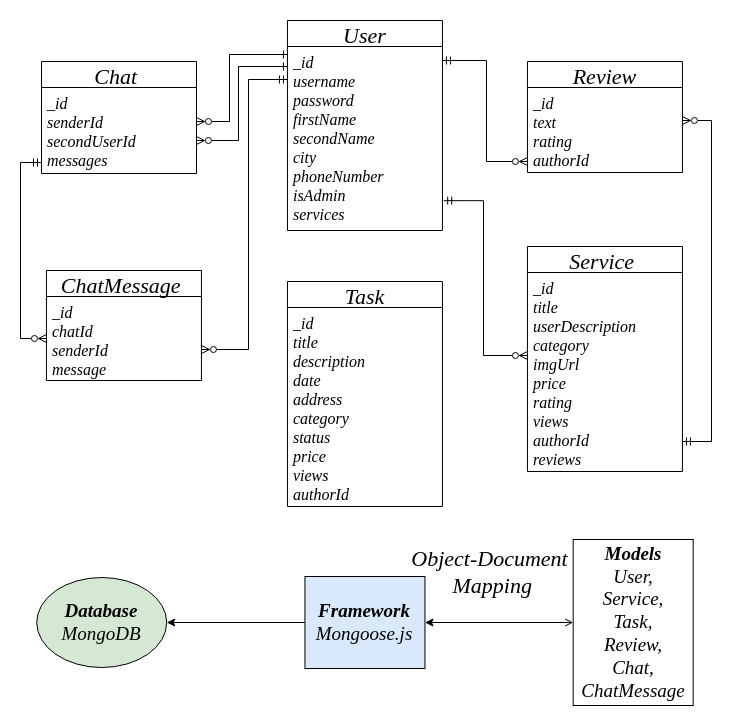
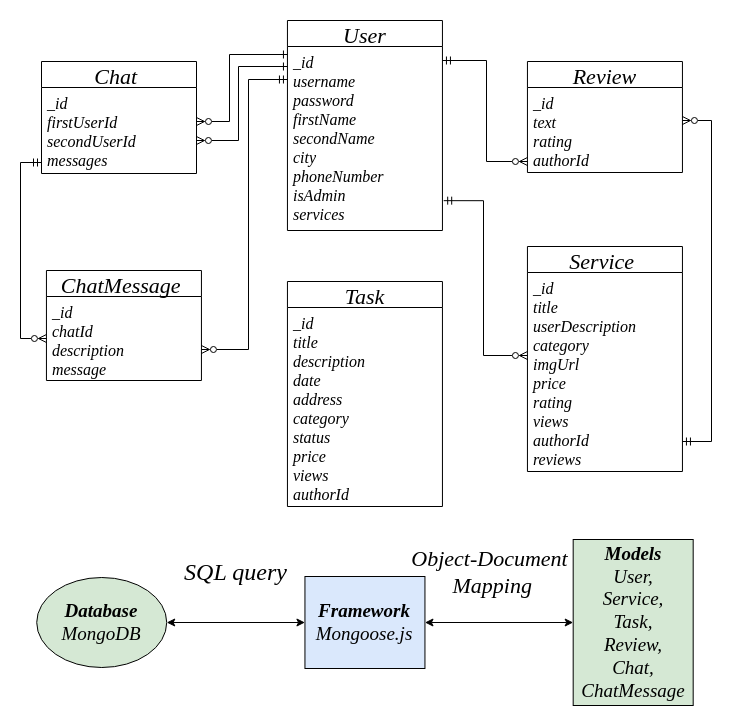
  <mxCell id="0" />
  <mxCell id="1" parent="0" />
  <mxCell id="2" value="User" style="swimlane;fontStyle=2;align=center;verticalAlign=middle;childLayout=stackLayout;horizontal=1;startSize=26;horizontalStack=0;resizeParent=1;resizeLast=0;collapsible=1;marginBottom=0;rounded=0;shadow=0;strokeWidth=1;fontFamily=GOST type A Regular;fontSource=https%3A%2F%2Fwebfonts.pro%2Flight-fonts%2F123-gost_type_a.html;fontSize=22;" parent="1" vertex="1"><mxGeometry x="286.95" y="20" width="155" height="210" as="geometry"><mxRectangle x="441" y="147" width="160" height="26" as="alternateBounds" /></mxGeometry></mxCell>
  <mxCell id="3" value="_id&#10;username&#10;password&#10;firstName&#10;secondName&#10;city&#10;phoneNumber&#10;isAdmin&#10;services&#10;tasks" style="text;align=left;verticalAlign=top;spacingLeft=4;spacingRight=4;overflow=hidden;rotatable=0;points=[[0,0.5],[1,0.5]];portConstraint=eastwest;fontColor=default;labelBackgroundColor=#FFFFFF;fontFamily=GOST type A Regular;fontSource=https%3A%2F%2Fwebfonts.pro%2Flight-fonts%2F123-gost_type_a.html;fontSize=16;fontStyle=2" parent="2" vertex="1"><mxGeometry y="26" width="155" height="174" as="geometry" /></mxCell>
  <mxCell id="4" value="ChatMessage " style="swimlane;fontStyle=2;align=center;verticalAlign=middle;childLayout=stackLayout;horizontal=1;startSize=26;horizontalStack=0;resizeParent=1;resizeLast=0;collapsible=1;marginBottom=0;rounded=0;shadow=0;strokeWidth=1;fontFamily=GOST type A Regular;fontSource=https%3A%2F%2Fwebfonts.pro%2Flight-fonts%2F123-gost_type_a.html;fontSize=22;" parent="1" vertex="1"><mxGeometry x="45.95" y="270" width="155" height="110" as="geometry"><mxRectangle x="130" y="380" width="160" height="26" as="alternateBounds" /></mxGeometry></mxCell>
- <mxCell id="5" value="_id&#10;chatId&#10;senderId&#10;message" style="text;align=left;verticalAlign=top;spacingLeft=4;spacingRight=4;overflow=hidden;rotatable=0;points=[[0,0.5],[1,0.5]];portConstraint=eastwest;fontFamily=GOST type A Regular;fontSource=https%3A%2F%2Fwebfonts.pro%2Flight-fonts%2F123-gost_type_a.html;fontSize=16;fontStyle=2" parent="4" vertex="1"><mxGeometry y="26" width="155" height="83" as="geometry" /></mxCell>
+ <mxCell id="5" value="_id&#10;chatId&#10;description&#10;message" style="text;align=left;verticalAlign=top;spacingLeft=4;spacingRight=4;overflow=hidden;rotatable=0;points=[[0,0.5],[1,0.5]];portConstraint=eastwest;fontFamily=GOST type A Regular;fontSource=https%3A%2F%2Fwebfonts.pro%2Flight-fonts%2F123-gost_type_a.html;fontSize=16;fontStyle=2" parent="4" vertex="1"><mxGeometry y="26" width="155" height="83" as="geometry" /></mxCell>
  <mxCell id="6" value="Review" style="swimlane;fontStyle=2;align=center;verticalAlign=middle;childLayout=stackLayout;horizontal=1;startSize=26;horizontalStack=0;resizeParent=1;resizeLast=0;collapsible=1;marginBottom=0;rounded=0;shadow=0;strokeWidth=1;fontFamily=GOST type A Regular;fontSource=https%3A%2F%2Fwebfonts.pro%2Flight-fonts%2F123-gost_type_a.html;fontSize=22;" parent="1" vertex="1"><mxGeometry x="526.95" y="61" width="155" height="111" as="geometry"><mxRectangle x="340" y="380" width="170" height="26" as="alternateBounds" /></mxGeometry></mxCell>
  <mxCell id="7" value="_id&#10;text&#10;rating&#10;authorId" style="text;align=left;verticalAlign=top;spacingLeft=4;spacingRight=4;overflow=hidden;rotatable=0;points=[[0,0.5],[1,0.5]];portConstraint=eastwest;fontFamily=GOST type A Regular;fontSource=https%3A%2F%2Fwebfonts.pro%2Flight-fonts%2F123-gost_type_a.html;fontSize=16;fontStyle=2" parent="6" vertex="1"><mxGeometry y="26" width="155" height="85" as="geometry" /></mxCell>
  <mxCell id="8" value="Service " style="swimlane;fontStyle=2;align=center;verticalAlign=middle;childLayout=stackLayout;horizontal=1;startSize=26;horizontalStack=0;resizeParent=1;resizeLast=0;collapsible=1;marginBottom=0;rounded=0;shadow=0;strokeWidth=1;fontFamily=GOST type A Regular;fontSource=https%3A%2F%2Fwebfonts.pro%2Flight-fonts%2F123-gost_type_a.html;fontSize=22;" parent="1" vertex="1"><mxGeometry x="526.95" y="246" width="155" height="225" as="geometry"><mxRectangle x="550" y="140" width="160" height="26" as="alternateBounds" /></mxGeometry></mxCell>
  <mxCell id="9" value="_id&#10;title&#10;userDescription&#10;category&#10;imgUrl&#10;price&#10;rating&#10;views&#10;authorId&#10;reviews" style="text;align=left;verticalAlign=top;spacingLeft=4;spacingRight=4;overflow=hidden;rotatable=0;points=[[0,0.5],[1,0.5]];portConstraint=eastwest;fontFamily=GOST type A Regular;fontSource=https%3A%2F%2Fwebfonts.pro%2Flight-fonts%2F123-gost_type_a.html;fontSize=16;fontStyle=2" parent="8" vertex="1"><mxGeometry y="26" width="155" height="199" as="geometry" /></mxCell>
  <mxCell id="10" value="Chat " style="swimlane;fontStyle=2;align=center;verticalAlign=middle;childLayout=stackLayout;horizontal=1;startSize=26;horizontalStack=0;resizeParent=1;resizeLast=0;collapsible=1;marginBottom=0;rounded=0;shadow=0;strokeWidth=1;fontFamily=GOST type A Regular;fontSource=https%3A%2F%2Fwebfonts.pro%2Flight-fonts%2F123-gost_type_a.html;fontSize=22;" parent="1" vertex="1"><mxGeometry x="41" y="61" width="155" height="112" as="geometry"><mxRectangle x="130" y="380" width="160" height="26" as="alternateBounds" /></mxGeometry></mxCell>
- <mxCell id="11" value="_id&#10;senderId&#10;secondUserId&#10;messages" style="text;align=left;verticalAlign=top;spacingLeft=4;spacingRight=4;overflow=hidden;rotatable=0;points=[[0,0.5],[1,0.5]];portConstraint=eastwest;fontFamily=GOST type A Regular;fontSource=https%3A%2F%2Fwebfonts.pro%2Flight-fonts%2F123-gost_type_a.html;fontSize=16;fontStyle=2" parent="10" vertex="1"><mxGeometry y="26" width="155" height="86" as="geometry" /></mxCell>
+ <mxCell id="11" value="_id&#10;firstUserId&#10;secondUserId&#10;messages" style="text;align=left;verticalAlign=top;spacingLeft=4;spacingRight=4;overflow=hidden;rotatable=0;points=[[0,0.5],[1,0.5]];portConstraint=eastwest;fontFamily=GOST type A Regular;fontSource=https%3A%2F%2Fwebfonts.pro%2Flight-fonts%2F123-gost_type_a.html;fontSize=16;fontStyle=2" parent="10" vertex="1"><mxGeometry y="26" width="155" height="86" as="geometry" /></mxCell>
  <mxCell id="12" style="edgeStyle=orthogonalEdgeStyle;rounded=0;orthogonalLoop=1;jettySize=auto;html=1;fontColor=default;fontFamily=GOST type A Regular;fontSource=https%3A%2F%2Fwebfonts.pro%2Flight-fonts%2F123-gost_type_a.html;startArrow=ERmandOne;startFill=0;endArrow=ERzeroToMany;endFill=0;fontSize=16;fontStyle=2" parent="1" source="11" target="5" edge="1"><mxGeometry relative="1" as="geometry"><Array as="points"><mxPoint x="20" y="162" /><mxPoint x="20" y="338" /></Array></mxGeometry></mxCell>
  <mxCell id="13" style="edgeStyle=orthogonalEdgeStyle;rounded=0;orthogonalLoop=1;jettySize=auto;html=1;fontColor=default;fontFamily=GOST type A Regular;fontSource=https%3A%2F%2Fwebfonts.pro%2Flight-fonts%2F123-gost_type_a.html;fontSize=16;startArrow=ERmandOne;startFill=0;endArrow=ERzeroToMany;endFill=0;exitX=1.008;exitY=0.886;exitDx=0;exitDy=0;exitPerimeter=0;fontStyle=2" parent="1" source="3" target="9" edge="1"><mxGeometry relative="1" as="geometry"><Array as="points"><mxPoint x="483" y="200" /><mxPoint x="483" y="355" /></Array><mxPoint x="456.95" y="197" as="sourcePoint" /></mxGeometry></mxCell>
  <mxCell id="14" value="" style="edgeStyle=orthogonalEdgeStyle;fontSize=16;html=1;endArrow=ERone;startArrow=ERzeroToMany;rounded=0;fontFamily=GOST type A Regular;fontSource=https%3A%2F%2Fwebfonts.pro%2Flight-fonts%2F123-gost_type_a.html;startFill=0;fontStyle=2;endFill=0;" parent="1" source="11" target="3" edge="1"><mxGeometry width="100" height="100" relative="1" as="geometry"><mxPoint x="368.95" y="287" as="sourcePoint" /><mxPoint x="468.95" y="187" as="targetPoint" /><Array as="points"><mxPoint x="229" y="121" /><mxPoint x="229" y="54" /></Array></mxGeometry></mxCell>
  <mxCell id="15" value="Task" style="swimlane;fontStyle=2;align=center;verticalAlign=middle;childLayout=stackLayout;horizontal=1;startSize=26;horizontalStack=0;resizeParent=1;resizeLast=0;collapsible=1;marginBottom=0;rounded=0;shadow=0;strokeWidth=1;fontFamily=GOST type A Regular;fontSource=https%3A%2F%2Fwebfonts.pro%2Flight-fonts%2F123-gost_type_a.html;fontSize=22;" parent="1" vertex="1"><mxGeometry x="286.95" y="281" width="155" height="225" as="geometry"><mxRectangle x="550" y="140" width="160" height="26" as="alternateBounds" /></mxGeometry></mxCell>
  <mxCell id="16" value="_id&#10;title&#10;description&#10;date&#10;address&#10;category&#10;status&#10;price&#10;views&#10;authorId" style="text;align=left;verticalAlign=top;spacingLeft=4;spacingRight=4;overflow=hidden;rotatable=0;points=[[0,0.5],[1,0.5]];portConstraint=eastwest;fontFamily=GOST type A Regular;fontSource=https%3A%2F%2Fwebfonts.pro%2Flight-fonts%2F123-gost_type_a.html;fontSize=16;fontStyle=2" parent="15" vertex="1"><mxGeometry y="26" width="155" height="199" as="geometry" /></mxCell>
  <mxCell id="17" style="edgeStyle=orthogonalEdgeStyle;rounded=0;orthogonalLoop=1;jettySize=auto;html=1;fontColor=default;fontFamily=GOST type A Regular;fontSource=https%3A%2F%2Fwebfonts.pro%2Flight-fonts%2F123-gost_type_a.html;fontSize=16;startArrow=ERmandOne;startFill=0;endArrow=ERzeroToMany;endFill=0;fontStyle=2" parent="1" source="9" target="6" edge="1"><mxGeometry relative="1" as="geometry"><Array as="points"><mxPoint x="711" y="441" /><mxPoint x="711" y="120" /></Array><mxPoint x="445.95" y="210" as="sourcePoint" /><mxPoint x="536.95" y="369" as="targetPoint" /></mxGeometry></mxCell>
- <mxCell id="18" style="edgeStyle=orthogonalEdgeStyle;rounded=0;orthogonalLoop=1;jettySize=auto;html=1;fontFamily=GOST type A Regular;fontSource=https%3A%2F%2Fwebfonts.pro%2Flight-fonts%2F123-gost_type_a.html;fontSize=19;startArrow=classic;startFill=1;endArrow=none;endFill=1;" parent="1" source="19" target="22" edge="1"><mxGeometry relative="1" as="geometry"><Array as="points" /></mxGeometry></mxCell>
+ <mxCell id="18" style="edgeStyle=orthogonalEdgeStyle;rounded=0;orthogonalLoop=1;jettySize=auto;html=1;fontFamily=GOST type A Regular;fontSource=https%3A%2F%2Fwebfonts.pro%2Flight-fonts%2F123-gost_type_a.html;fontSize=19;startArrow=classic;startFill=1;endArrow=classic;endFill=1;" parent="1" source="19" target="22" edge="1"><mxGeometry relative="1" as="geometry"><Array as="points" /></mxGeometry></mxCell>
  <mxCell id="19" value="&lt;span style=&quot;font-size: 19px;&quot;&gt;&lt;b style=&quot;font-size: 19px;&quot;&gt;Database&lt;/b&gt;&lt;br style=&quot;font-size: 19px;&quot;&gt;MongoDB&lt;br style=&quot;font-size: 19px;&quot;&gt;&lt;/span&gt;" style="ellipse;whiteSpace=wrap;html=1;fontSize=19;fontFamily=GOST type A Regular;fontSource=https%3A%2F%2Fwebfonts.pro%2Flight-fonts%2F123-gost_type_a.html;fontStyle=2;fillColor=#d5e8d4;" parent="1" vertex="1"><mxGeometry x="36.23" y="577" width="130" height="90" as="geometry" /></mxCell>
- <mxCell id="20" value="&lt;font style=&quot;font-size: 19px;&quot;&gt;&lt;span style=&quot;font-size: 19px;&quot;&gt;&lt;b style=&quot;font-size: 19px;&quot;&gt;Models&lt;/b&gt;&lt;/span&gt;&lt;/font&gt;&lt;br style=&quot;font-size: 19px;&quot;&gt;&lt;font style=&quot;font-size: 19px;&quot;&gt;&lt;span style=&quot;font-size: 19px;&quot;&gt;User,&lt;br style=&quot;font-size: 19px;&quot;&gt;Service,&lt;br style=&quot;font-size: 19px;&quot;&gt;Task,&lt;br style=&quot;font-size: 19px;&quot;&gt;Review,&lt;br style=&quot;font-size: 19px;&quot;&gt;Chat,&lt;br style=&quot;font-size: 19px;&quot;&gt;ChatMessage&lt;br style=&quot;font-size: 19px;&quot;&gt;&lt;/span&gt;&lt;/font&gt;" style="rounded=0;whiteSpace=wrap;html=1;fontFamily=GOST type A Regular;fontSource=https%3A%2F%2Fwebfonts.pro%2Flight-fonts%2F123-gost_type_a.html;fontStyle=2;fontSize=19;" parent="1" vertex="1"><mxGeometry x="572.68" y="539" width="120" height="166" as="geometry" /></mxCell>
- <mxCell id="21" style="edgeStyle=orthogonalEdgeStyle;rounded=0;orthogonalLoop=1;jettySize=auto;html=1;exitX=1;exitY=0.5;exitDx=0;exitDy=0;entryX=0;entryY=0.5;entryDx=0;entryDy=0;fontFamily=GOST type A Regular;fontSource=https%3A%2F%2Fwebfonts.pro%2Flight-fonts%2F123-gost_type_a.html;fontSize=19;startArrow=classic;startFill=1;endArrow=open;endFill=1;" parent="1" source="22" target="20" edge="1"><mxGeometry relative="1" as="geometry" /></mxCell>
+ <mxCell id="20" value="&lt;font style=&quot;font-size: 19px;&quot;&gt;&lt;span style=&quot;font-size: 19px;&quot;&gt;&lt;b style=&quot;font-size: 19px;&quot;&gt;Models&lt;/b&gt;&lt;/span&gt;&lt;/font&gt;&lt;br style=&quot;font-size: 19px;&quot;&gt;&lt;font style=&quot;font-size: 19px;&quot;&gt;&lt;span style=&quot;font-size: 19px;&quot;&gt;User,&lt;br style=&quot;font-size: 19px;&quot;&gt;Service,&lt;br style=&quot;font-size: 19px;&quot;&gt;Task,&lt;br style=&quot;font-size: 19px;&quot;&gt;Review,&lt;br style=&quot;font-size: 19px;&quot;&gt;Chat,&lt;br style=&quot;font-size: 19px;&quot;&gt;ChatMessage&lt;br style=&quot;font-size: 19px;&quot;&gt;&lt;/span&gt;&lt;/font&gt;" style="rounded=0;whiteSpace=wrap;html=1;fontFamily=GOST type A Regular;fontSource=https%3A%2F%2Fwebfonts.pro%2Flight-fonts%2F123-gost_type_a.html;fontStyle=2;fontSize=19;fillColor=#d5e8d4;" parent="1" vertex="1"><mxGeometry x="572.68" y="539" width="120" height="166" as="geometry" /></mxCell>
+ <mxCell id="21" style="edgeStyle=orthogonalEdgeStyle;rounded=0;orthogonalLoop=1;jettySize=auto;html=1;exitX=1;exitY=0.5;exitDx=0;exitDy=0;entryX=0;entryY=0.5;entryDx=0;entryDy=0;fontFamily=GOST type A Regular;fontSource=https%3A%2F%2Fwebfonts.pro%2Flight-fonts%2F123-gost_type_a.html;fontSize=19;startArrow=classic;startFill=1;endArrow=classic;endFill=1;" parent="1" source="22" target="20" edge="1"><mxGeometry relative="1" as="geometry" /></mxCell>
  <mxCell id="22" value="&lt;font style=&quot;font-size: 19px;&quot;&gt;&lt;span style=&quot;font-size: 19px;&quot;&gt;&lt;b style=&quot;font-size: 19px;&quot;&gt;Framework &lt;/b&gt;Mongoose.js&lt;br style=&quot;font-size: 19px;&quot;&gt;&lt;/span&gt;&lt;/font&gt;" style="rounded=0;whiteSpace=wrap;html=1;fontFamily=GOST type A Regular;fontSource=https%3A%2F%2Fwebfonts.pro%2Flight-fonts%2F123-gost_type_a.html;fontStyle=2;fontSize=19;fillColor=#dae8fc;" parent="1" vertex="1"><mxGeometry x="304.45" y="576" width="120" height="92" as="geometry" /></mxCell>
  <mxCell id="23" value="Object-Document&lt;br style=&quot;font-size: 22px;&quot;&gt;&amp;nbsp;Mapping" style="text;html=1;align=center;verticalAlign=middle;resizable=0;points=[];autosize=1;strokeColor=none;fillColor=none;fontSize=22;fontFamily=GOST type A Regular;fontSource=https%3A%2F%2Fwebfonts.pro%2Flight-fonts%2F123-gost_type_a.html;fontStyle=2" parent="1" vertex="1"><mxGeometry x="402" y="539" width="174" height="65" as="geometry" /></mxCell>
+ <mxCell id="24" value="&lt;font style=&quot;font-size: 24px;&quot;&gt;&amp;nbsp;SQL query&lt;/font&gt;" style="text;html=1;align=center;verticalAlign=middle;resizable=0;points=[];autosize=1;strokeColor=none;fillColor=none;fontSize=24;fontFamily=GOST type A Regular;fontSource=https%3A%2F%2Fwebfonts.pro%2Flight-fonts%2F123-gost_type_a.html;fontStyle=2" parent="1" vertex="1"><mxGeometry x="168" y="551" width="127" height="41" as="geometry" /></mxCell>
  <mxCell id="25" style="edgeStyle=orthogonalEdgeStyle;rounded=0;orthogonalLoop=1;jettySize=auto;html=1;fontColor=default;fontFamily=GOST type A Regular;fontSource=https%3A%2F%2Fwebfonts.pro%2Flight-fonts%2F123-gost_type_a.html;fontSize=16;startArrow=ERzeroToMany;startFill=0;endArrow=ERmandOne;endFill=0;fontStyle=2" parent="1" source="7" target="3" edge="1"><mxGeometry relative="1" as="geometry"><Array as="points"><mxPoint x="486" y="161" /><mxPoint x="486" y="60" /></Array><mxPoint x="453" y="210" as="sourcePoint" /><mxPoint x="537" y="362" as="targetPoint" /></mxGeometry></mxCell>
  <mxCell id="26" style="edgeStyle=orthogonalEdgeStyle;rounded=0;orthogonalLoop=1;jettySize=auto;html=1;fontColor=default;fontFamily=GOST type A Regular;fontSource=https%3A%2F%2Fwebfonts.pro%2Flight-fonts%2F123-gost_type_a.html;startArrow=ERzeroToMany;startFill=0;endArrow=ERmandOne;endFill=0;fontSize=16;fontStyle=2" parent="1" source="5" target="3" edge="1"><mxGeometry relative="1" as="geometry"><Array as="points"><mxPoint x="248" y="349" /><mxPoint x="248" y="79" /></Array><mxPoint x="51" y="160" as="sourcePoint" /><mxPoint x="56" y="348" as="targetPoint" /></mxGeometry></mxCell>
  <mxCell id="27" value="" style="edgeStyle=orthogonalEdgeStyle;fontSize=16;html=1;endArrow=ERone;startArrow=ERzeroToMany;rounded=0;fontFamily=GOST type A Regular;fontSource=https%3A%2F%2Fwebfonts.pro%2Flight-fonts%2F123-gost_type_a.html;startFill=0;fontStyle=2;endFill=0;" edge="1" parent="1" target="3"><mxGeometry width="100" height="100" relative="1" as="geometry"><mxPoint x="195.95" y="140" as="sourcePoint" /><mxPoint x="286.95" y="76" as="targetPoint" /><Array as="points"><mxPoint x="238" y="140" /><mxPoint x="238" y="66" /></Array></mxGeometry></mxCell>
